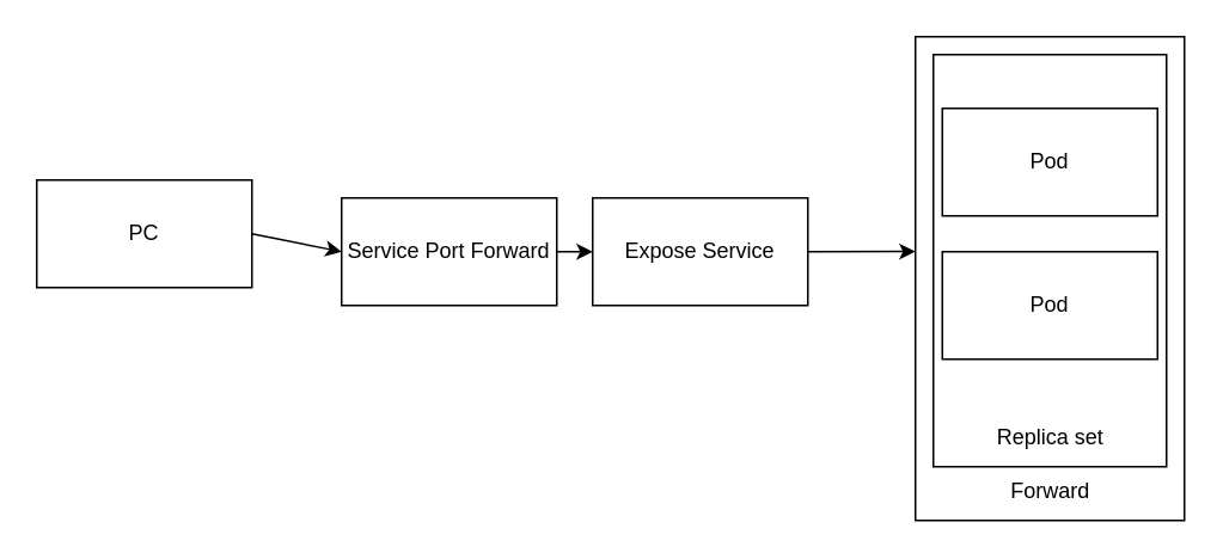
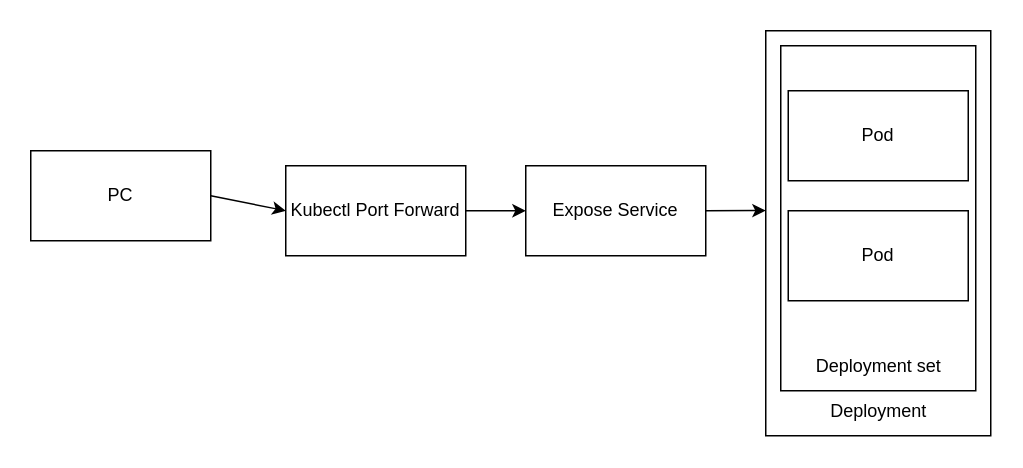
  <mxCell id="0" />
  <mxCell id="1" parent="0" />
  <mxCell id="2" value="&lt;p style=&quot;line-height: 120%;&quot;&gt;&lt;br&gt;&lt;/p&gt;" style="rounded=0;whiteSpace=wrap;html=1;align=left;" parent="1" vertex="1"><mxGeometry x="510" y="20" width="150" height="270" as="geometry" /></mxCell>
- <mxCell id="3" value="&lt;p&gt;&lt;font style=&quot;font-size: 12px; font-weight: normal;&quot;&gt;Forward&lt;/font&gt;&lt;/p&gt;" style="text;strokeColor=none;fillColor=none;html=1;fontSize=24;fontStyle=1;verticalAlign=middle;align=center;" parent="1" vertex="1"><mxGeometry x="535" y="250" width="100" height="40" as="geometry" /></mxCell>
+ <mxCell id="3" value="&lt;p&gt;&lt;font style=&quot;font-size: 12px; font-weight: normal;&quot;&gt;Deployment&lt;/font&gt;&lt;/p&gt;" style="text;strokeColor=none;fillColor=none;html=1;fontSize=24;fontStyle=1;verticalAlign=middle;align=center;" parent="1" vertex="1"><mxGeometry x="535" y="250" width="100" height="40" as="geometry" /></mxCell>
  <mxCell id="4" value="" style="rounded=0;whiteSpace=wrap;html=1;fontSize=12;" parent="1" vertex="1"><mxGeometry x="520" y="30" width="130" height="230" as="geometry" /></mxCell>
- <mxCell id="5" value="&lt;span style=&quot;font-weight: normal;&quot;&gt;&lt;font style=&quot;font-size: 12px;&quot;&gt;Replica set&lt;/font&gt;&lt;/span&gt;" style="text;strokeColor=none;fillColor=none;html=1;fontSize=24;fontStyle=1;verticalAlign=middle;align=center;" parent="1" vertex="1"><mxGeometry x="535" y="220" width="100" height="40" as="geometry" /></mxCell>
+ <mxCell id="5" value="&lt;span style=&quot;font-weight: normal;&quot;&gt;&lt;font style=&quot;font-size: 12px;&quot;&gt;Deployment set&lt;/font&gt;&lt;/span&gt;" style="text;strokeColor=none;fillColor=none;html=1;fontSize=24;fontStyle=1;verticalAlign=middle;align=center;" parent="1" vertex="1"><mxGeometry x="535" y="220" width="100" height="40" as="geometry" /></mxCell>
  <mxCell id="6" value="Pod" style="rounded=0;whiteSpace=wrap;html=1;fontSize=12;" parent="1" vertex="1"><mxGeometry x="525" y="60" width="120" height="60" as="geometry" /></mxCell>
  <mxCell id="7" value="Pod" style="rounded=0;whiteSpace=wrap;html=1;fontSize=12;" parent="1" vertex="1"><mxGeometry x="525" y="140" width="120" height="60" as="geometry" /></mxCell>
- <mxCell id="8" value="Expose Service" style="rounded=0;whiteSpace=wrap;html=1;fontSize=12;" parent="1" vertex="1"><mxGeometry x="330" y="110" width="120" height="60" as="geometry" /></mxCell>
+ <mxCell id="8" value="Expose Service" style="rounded=0;whiteSpace=wrap;html=1;fontSize=12;" parent="1" vertex="1"><mxGeometry x="350" y="110" width="120" height="60" as="geometry" /></mxCell>
  <mxCell id="9" value="" style="endArrow=classic;html=1;rounded=0;fontSize=12;exitX=1;exitY=0.5;exitDx=0;exitDy=0;entryX=0;entryY=0.444;entryDx=0;entryDy=0;entryPerimeter=0;" parent="1" source="8" target="2" edge="1"><mxGeometry width="50" height="50" relative="1" as="geometry"><mxPoint x="420" y="230" as="sourcePoint" /><mxPoint x="470" y="180" as="targetPoint" /></mxGeometry></mxCell>
- <mxCell id="10" value="Service Port Forward" style="rounded=0;whiteSpace=wrap;html=1;fontSize=12;" parent="1" vertex="1"><mxGeometry x="190" y="110" width="120" height="60" as="geometry" /></mxCell>
+ <mxCell id="10" value="Kubectl Port Forward" style="rounded=0;whiteSpace=wrap;html=1;fontSize=12;" parent="1" vertex="1"><mxGeometry x="190" y="110" width="120" height="60" as="geometry" /></mxCell>
  <mxCell id="11" value="" style="endArrow=classic;html=1;rounded=0;fontSize=12;exitX=1;exitY=0.5;exitDx=0;exitDy=0;entryX=0;entryY=0.5;entryDx=0;entryDy=0;" parent="1" source="10" target="8" edge="1"><mxGeometry width="50" height="50" relative="1" as="geometry"><mxPoint x="420" y="220" as="sourcePoint" /><mxPoint x="470" y="170" as="targetPoint" /></mxGeometry></mxCell>
  <mxCell id="12" value="PC" style="rounded=0;whiteSpace=wrap;html=1;fontSize=12;" parent="1" vertex="1"><mxGeometry x="20" y="100" width="120" height="60" as="geometry" /></mxCell>
  <mxCell id="13" value="" style="endArrow=classic;html=1;rounded=0;fontSize=12;exitX=1;exitY=0.5;exitDx=0;exitDy=0;" parent="1" source="12" edge="1"><mxGeometry width="50" height="50" relative="1" as="geometry"><mxPoint x="420" y="220" as="sourcePoint" /><mxPoint x="190" y="140" as="targetPoint" /></mxGeometry></mxCell>
